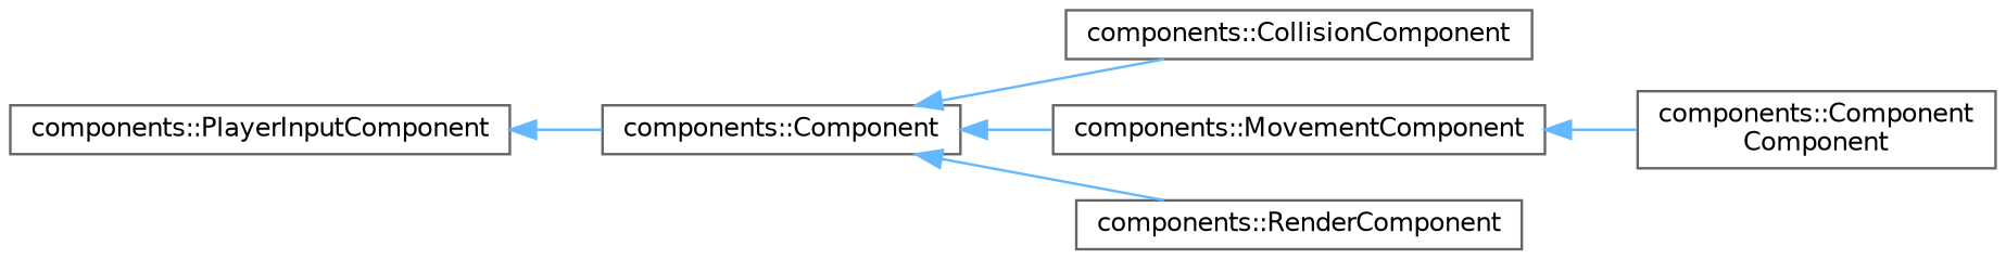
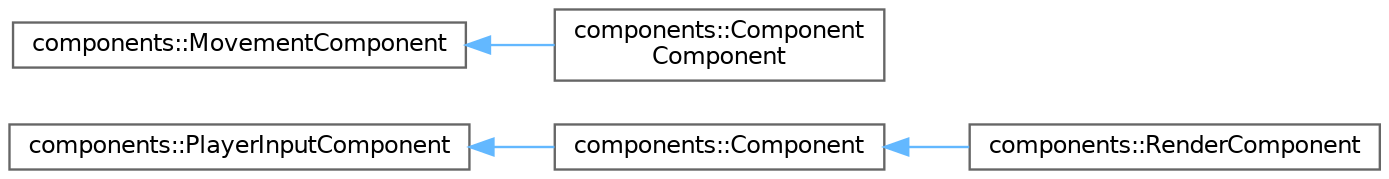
  digraph {
    rankdir=LR
    node [color=grey40 fillcolor=white fontname=Helvetica fontsize=10 shape=box style=filled]
    edge [color=steelblue1 dir=back fontname=Helvetica fontsize=10 labelfontname=Helvetica labelfontsize=10 style=solid]
    n1 [height=0.2 label="components::Component" width=0.4]
-   n2 [height=0.2 label="components::CollisionComponent" width=0.4]
    n3 [height=0.2 label="components::MovementComponent" width=0.4]
    n4 [height=0.2 label="components::RenderComponent" width=0.4]
    n5 [height=0.2 label="components::Component\lComponent" width=0.4]
    n6 [height=0.2 label="components::PlayerInputComponent" width=0.4]
-   n1 -> n2
-   n1 -> n3
    n1 -> n4
    n3 -> n5
    n6 -> n1
  }
